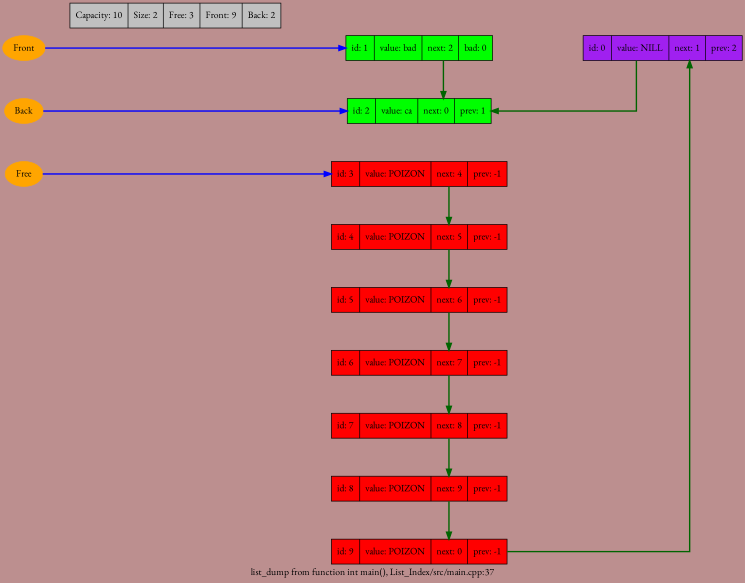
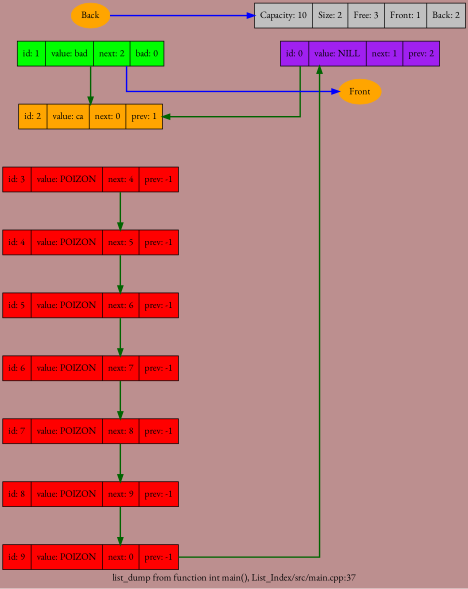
  digraph {
    bgcolor=RosyBrown
    fontname="EB Garamond"
    label="list_dump from function int main(), List_Index/src/main.cpp:37"
    rankdir=LR
    splines=ortho
    node [fillcolor=red fontname="EB Garamond" shape=record style=filled]
    edge [color=darkgreen constraint=true fontname="EB Garamond" minlen=3 penwidth=2 style=invis]
    n1 [fillcolor=purple label=" {id: 0 | value: NILL | next: 1 | prev: 2}" width=0.2]
    n2 [fillcolor=green label=" {id: 1 | value: bad | next: 2 | bad: 0}" width=0.2]
-   n3 [fillcolor=green label=" {id: 2 | value: ca | next: 0 | prev: 1}" width=0.2]
+   n3 [fillcolor=orange label=" {id: 2 | value: ca | next: 0 | prev: 1}" width=0.2]
    n4 [label=" {id: 3 | value: POIZON | next: 4 | prev: -1}" width=0.2]
    n5 [label=" {id: 4 | value: POIZON | next: 5 | prev: -1}" width=0.2]
    n6 [label=" {id: 5 | value: POIZON | next: 6 | prev: -1}" width=0.2]
    n7 [label=" {id: 6 | value: POIZON | next: 7 | prev: -1}" width=0.2]
    n8 [label=" {id: 7 | value: POIZON | next: 8 | prev: -1}" width=0.2]
    n9 [label=" {id: 8 | value: POIZON | next: 9 | prev: -1}" width=0.2]
    n10 [label=" {id: 9 | value: POIZON | next: 0 | prev: -1}" width=0.2]
-   n11 [fillcolor=grey label=" {Capacity: 10 | Size: 2 | Free: 3 | Front: 9 | Back: 2}" width=0.2]
-   Free [color=orange fillcolor="" shape=""]
+   n11 [fillcolor=grey label=" {Capacity: 10 | Size: 2 | Free: 3 | Front: 1 | Back: 2}" width=0.2]
    Front [color=orange fillcolor="" shape=""]
    Back [color=orange fillcolor="" shape=""]
    subgraph sub_1 {
      rank=max
      n1
    }
    subgraph sub_2 {
      rank=same
      n2
      n3
      n4
      n5
      n6
      n7
      n8
      n9
      n10
    }
    n1 -> n2 [weight=10000]
    n1 -> n3 [constraint=false style=solid]
    n2 -> n3 [weight=10000]
    n2 -> n3 [constraint=false style=solid]
    n3 -> n4 [weight=10000]
    n4 -> n5 [weight=10000]
    n4 -> n5 [constraint=false style=solid]
    n5 -> n6 [weight=10000]
    n5 -> n6 [constraint=false style=solid]
    n6 -> n7 [weight=10000]
    n6 -> n7 [constraint=false style=solid]
    n7 -> n8 [weight=10000]
    n7 -> n8 [constraint=false style=solid]
    n8 -> n9 [weight=10000]
    n8 -> n9 [constraint=false style=solid]
    n9 -> n10 [weight=10000]
    n9 -> n10 [constraint=false style=solid]
    n10 -> n1 [constraint=false style=solid]
-   Free -> n4 [color=blue constraint="" style=""]
-   Front -> n2 [color=blue constraint="" style=""]
-   Back -> n3 [color=blue constraint="" style=""]
+   n2 -> Front [color=blue constraint="" style=""]
+   Back -> n11 [color=blue constraint="" style=""]
  }
